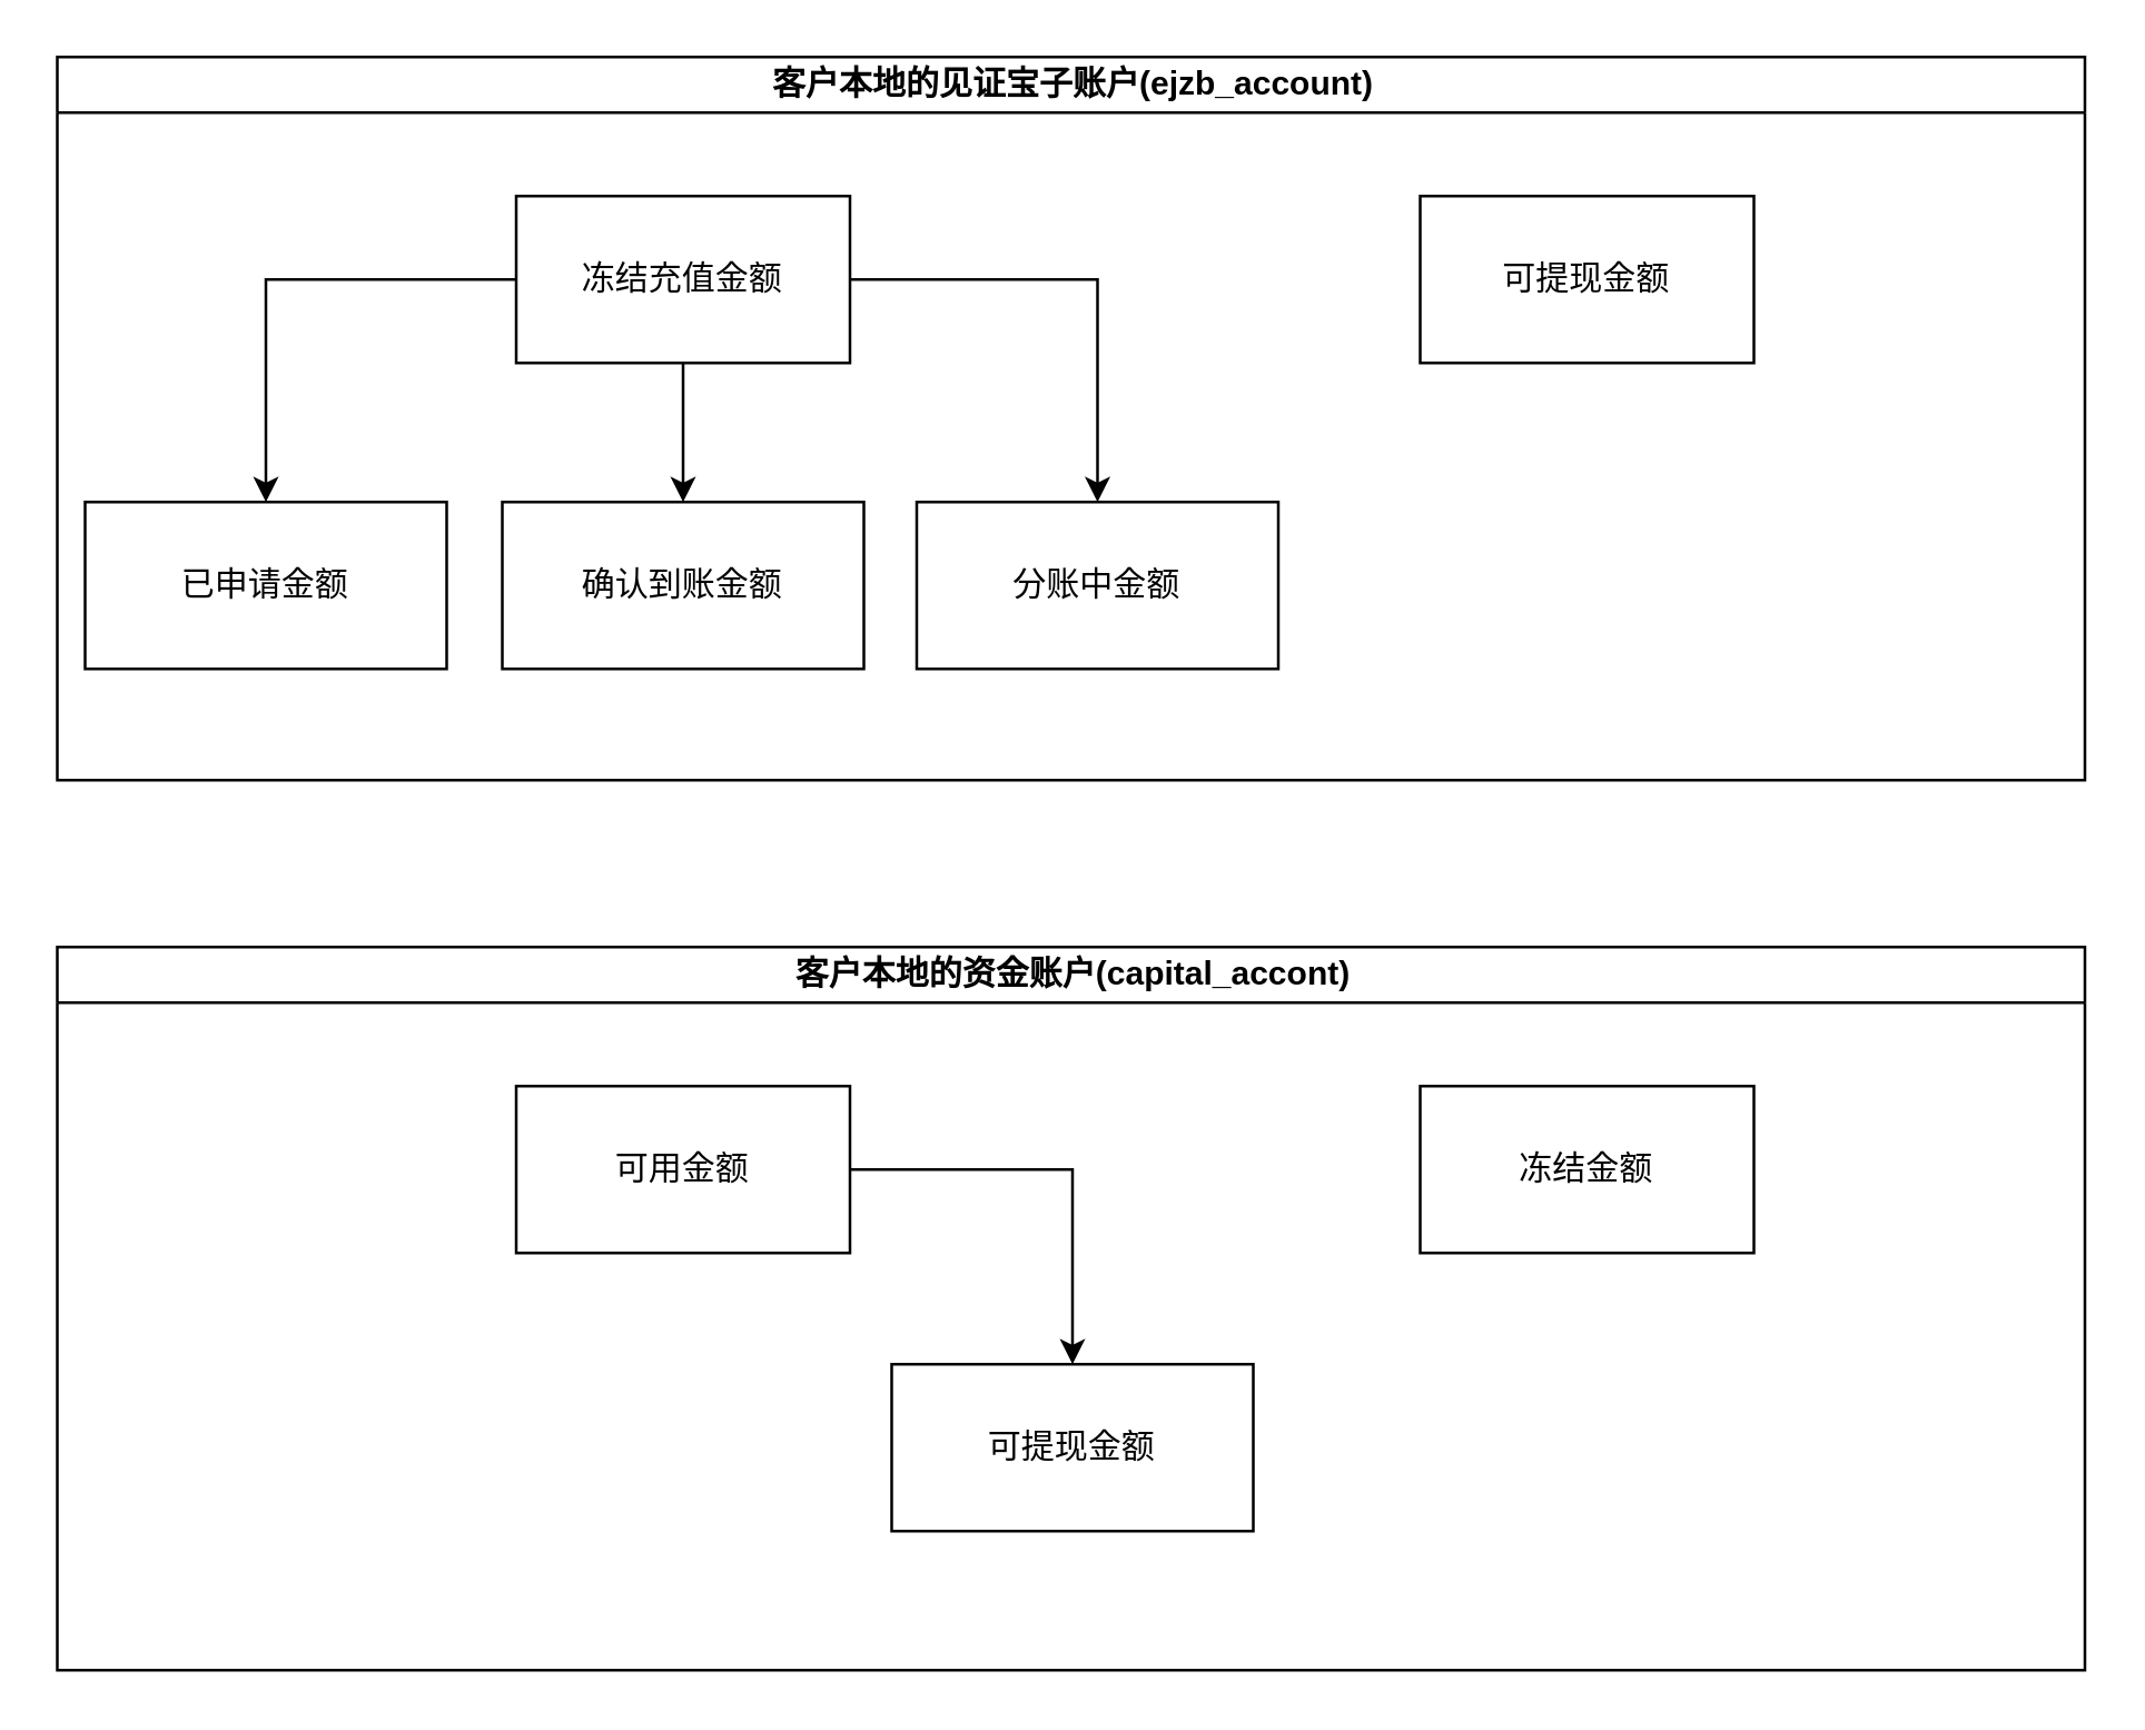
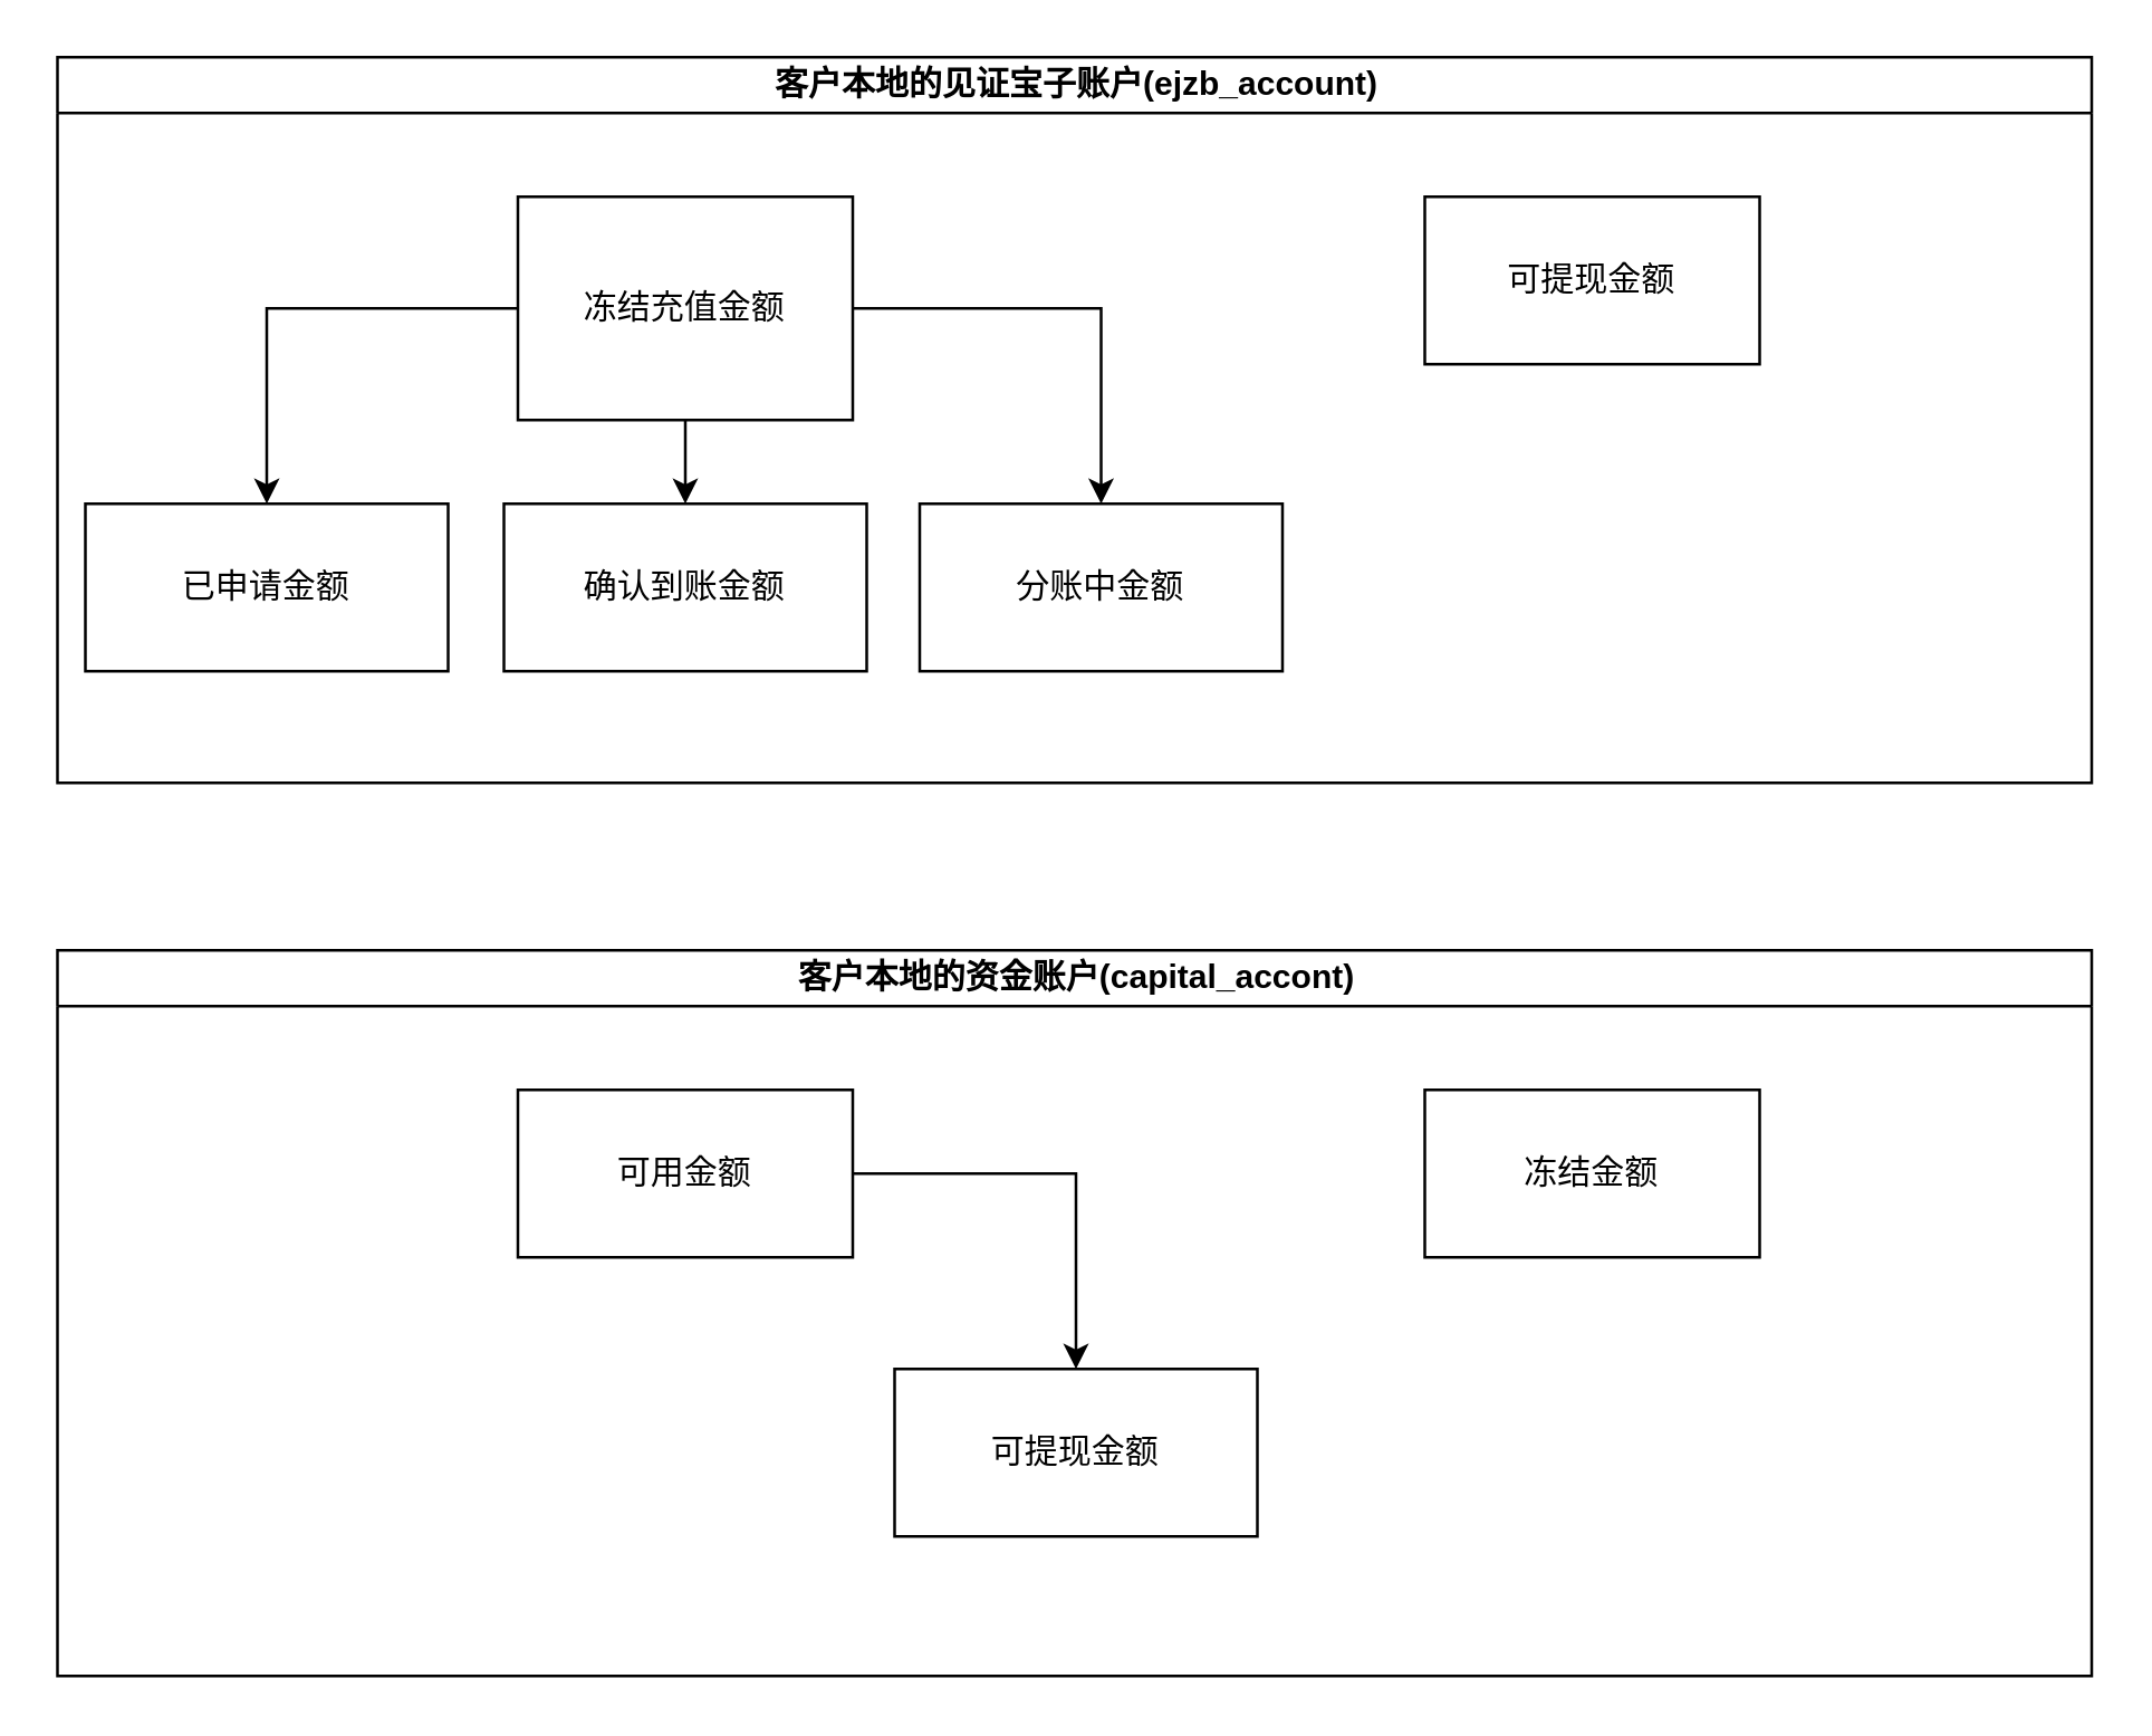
  <mxCell id="0" />
  <mxCell id="1" parent="0" />
  <mxCell id="2" value="客户本地的见证宝子账户(ejzb_account)" style="swimlane;html=1;startSize=20;horizontal=1;containerType=tree;glass=0;" parent="1" vertex="1"><mxGeometry x="20" y="20" width="729" height="260" as="geometry" /></mxCell>
  <mxCell id="3" style="edgeStyle=orthogonalEdgeStyle;rounded=0;orthogonalLoop=1;jettySize=auto;html=1;entryX=0.5;entryY=0;entryDx=0;entryDy=0;" edge="1" parent="2" source="6" target="8"><mxGeometry relative="1" as="geometry" /></mxCell>
  <mxCell id="4" style="edgeStyle=orthogonalEdgeStyle;rounded=0;orthogonalLoop=1;jettySize=auto;html=1;entryX=0.5;entryY=0;entryDx=0;entryDy=0;" edge="1" parent="2" source="6" target="9"><mxGeometry relative="1" as="geometry" /></mxCell>
  <mxCell id="5" style="edgeStyle=orthogonalEdgeStyle;rounded=0;orthogonalLoop=1;jettySize=auto;html=1;entryX=0.5;entryY=0;entryDx=0;entryDy=0;" edge="1" parent="2" source="6" target="10"><mxGeometry relative="1" as="geometry" /></mxCell>
- <mxCell id="6" value="冻结充值金额" style="rounded=0;whiteSpace=wrap;html=1;" vertex="1" parent="2"><mxGeometry x="165" y="50" width="120" height="60" as="geometry" /></mxCell>
+ <mxCell id="6" value="冻结充值金额" style="rounded=0;whiteSpace=wrap;html=1;" vertex="1" parent="2"><mxGeometry x="165" y="50" width="120" height="80" as="geometry" /></mxCell>
  <mxCell id="7" value="可提现金额" style="rounded=0;whiteSpace=wrap;html=1;" vertex="1" parent="2"><mxGeometry x="490" y="50" width="120" height="60" as="geometry" /></mxCell>
  <mxCell id="8" value="已申请金额" style="rounded=0;whiteSpace=wrap;html=1;" vertex="1" parent="2"><mxGeometry x="10" y="160" width="130" height="60" as="geometry" /></mxCell>
  <mxCell id="9" value="确认到账金额" style="rounded=0;whiteSpace=wrap;html=1;" vertex="1" parent="2"><mxGeometry x="160" y="160" width="130" height="60" as="geometry" /></mxCell>
  <mxCell id="10" value="分账中金额" style="rounded=0;whiteSpace=wrap;html=1;" vertex="1" parent="2"><mxGeometry x="309" y="160" width="130" height="60" as="geometry" /></mxCell>
  <mxCell id="11" value="客户本地的资金账户(capital_accont)" style="swimlane;html=1;startSize=20;horizontal=1;containerType=tree;glass=0;" vertex="1" parent="1"><mxGeometry x="20" y="340" width="729" height="260" as="geometry" /></mxCell>
  <mxCell id="12" style="edgeStyle=orthogonalEdgeStyle;rounded=0;orthogonalLoop=1;jettySize=auto;html=1;entryX=0.5;entryY=0;entryDx=0;entryDy=0;" edge="1" parent="11" source="13" target="15"><mxGeometry relative="1" as="geometry" /></mxCell>
  <mxCell id="13" value="可用金额" style="rounded=0;whiteSpace=wrap;html=1;" vertex="1" parent="11"><mxGeometry x="165" y="50" width="120" height="60" as="geometry" /></mxCell>
  <mxCell id="14" value="冻结金额" style="rounded=0;whiteSpace=wrap;html=1;" vertex="1" parent="11"><mxGeometry x="490" y="50" width="120" height="60" as="geometry" /></mxCell>
  <mxCell id="15" value="可提现金额" style="rounded=0;whiteSpace=wrap;html=1;" vertex="1" parent="11"><mxGeometry x="300" y="150" width="130" height="60" as="geometry" /></mxCell>
